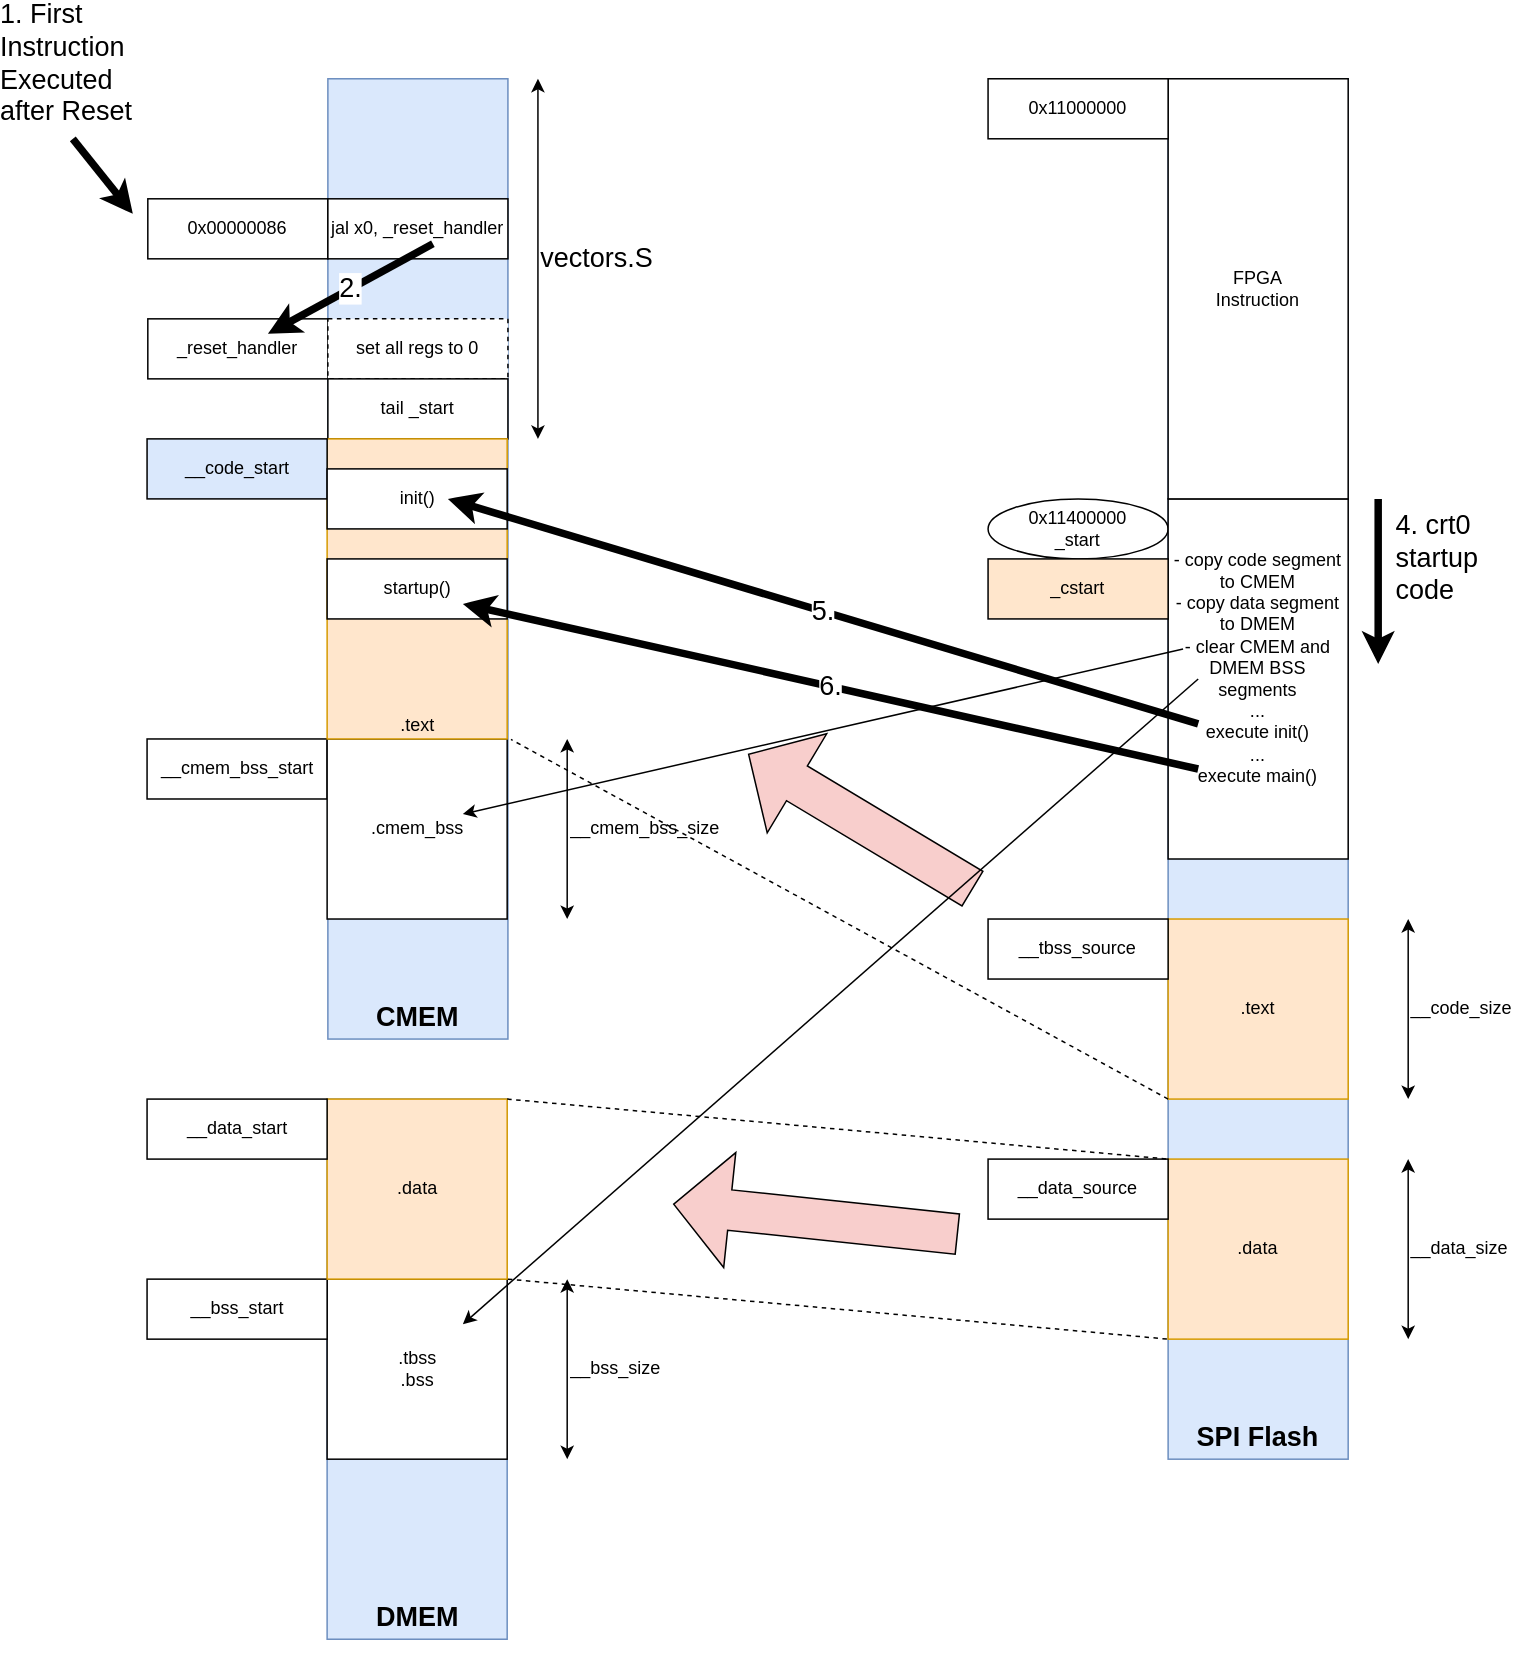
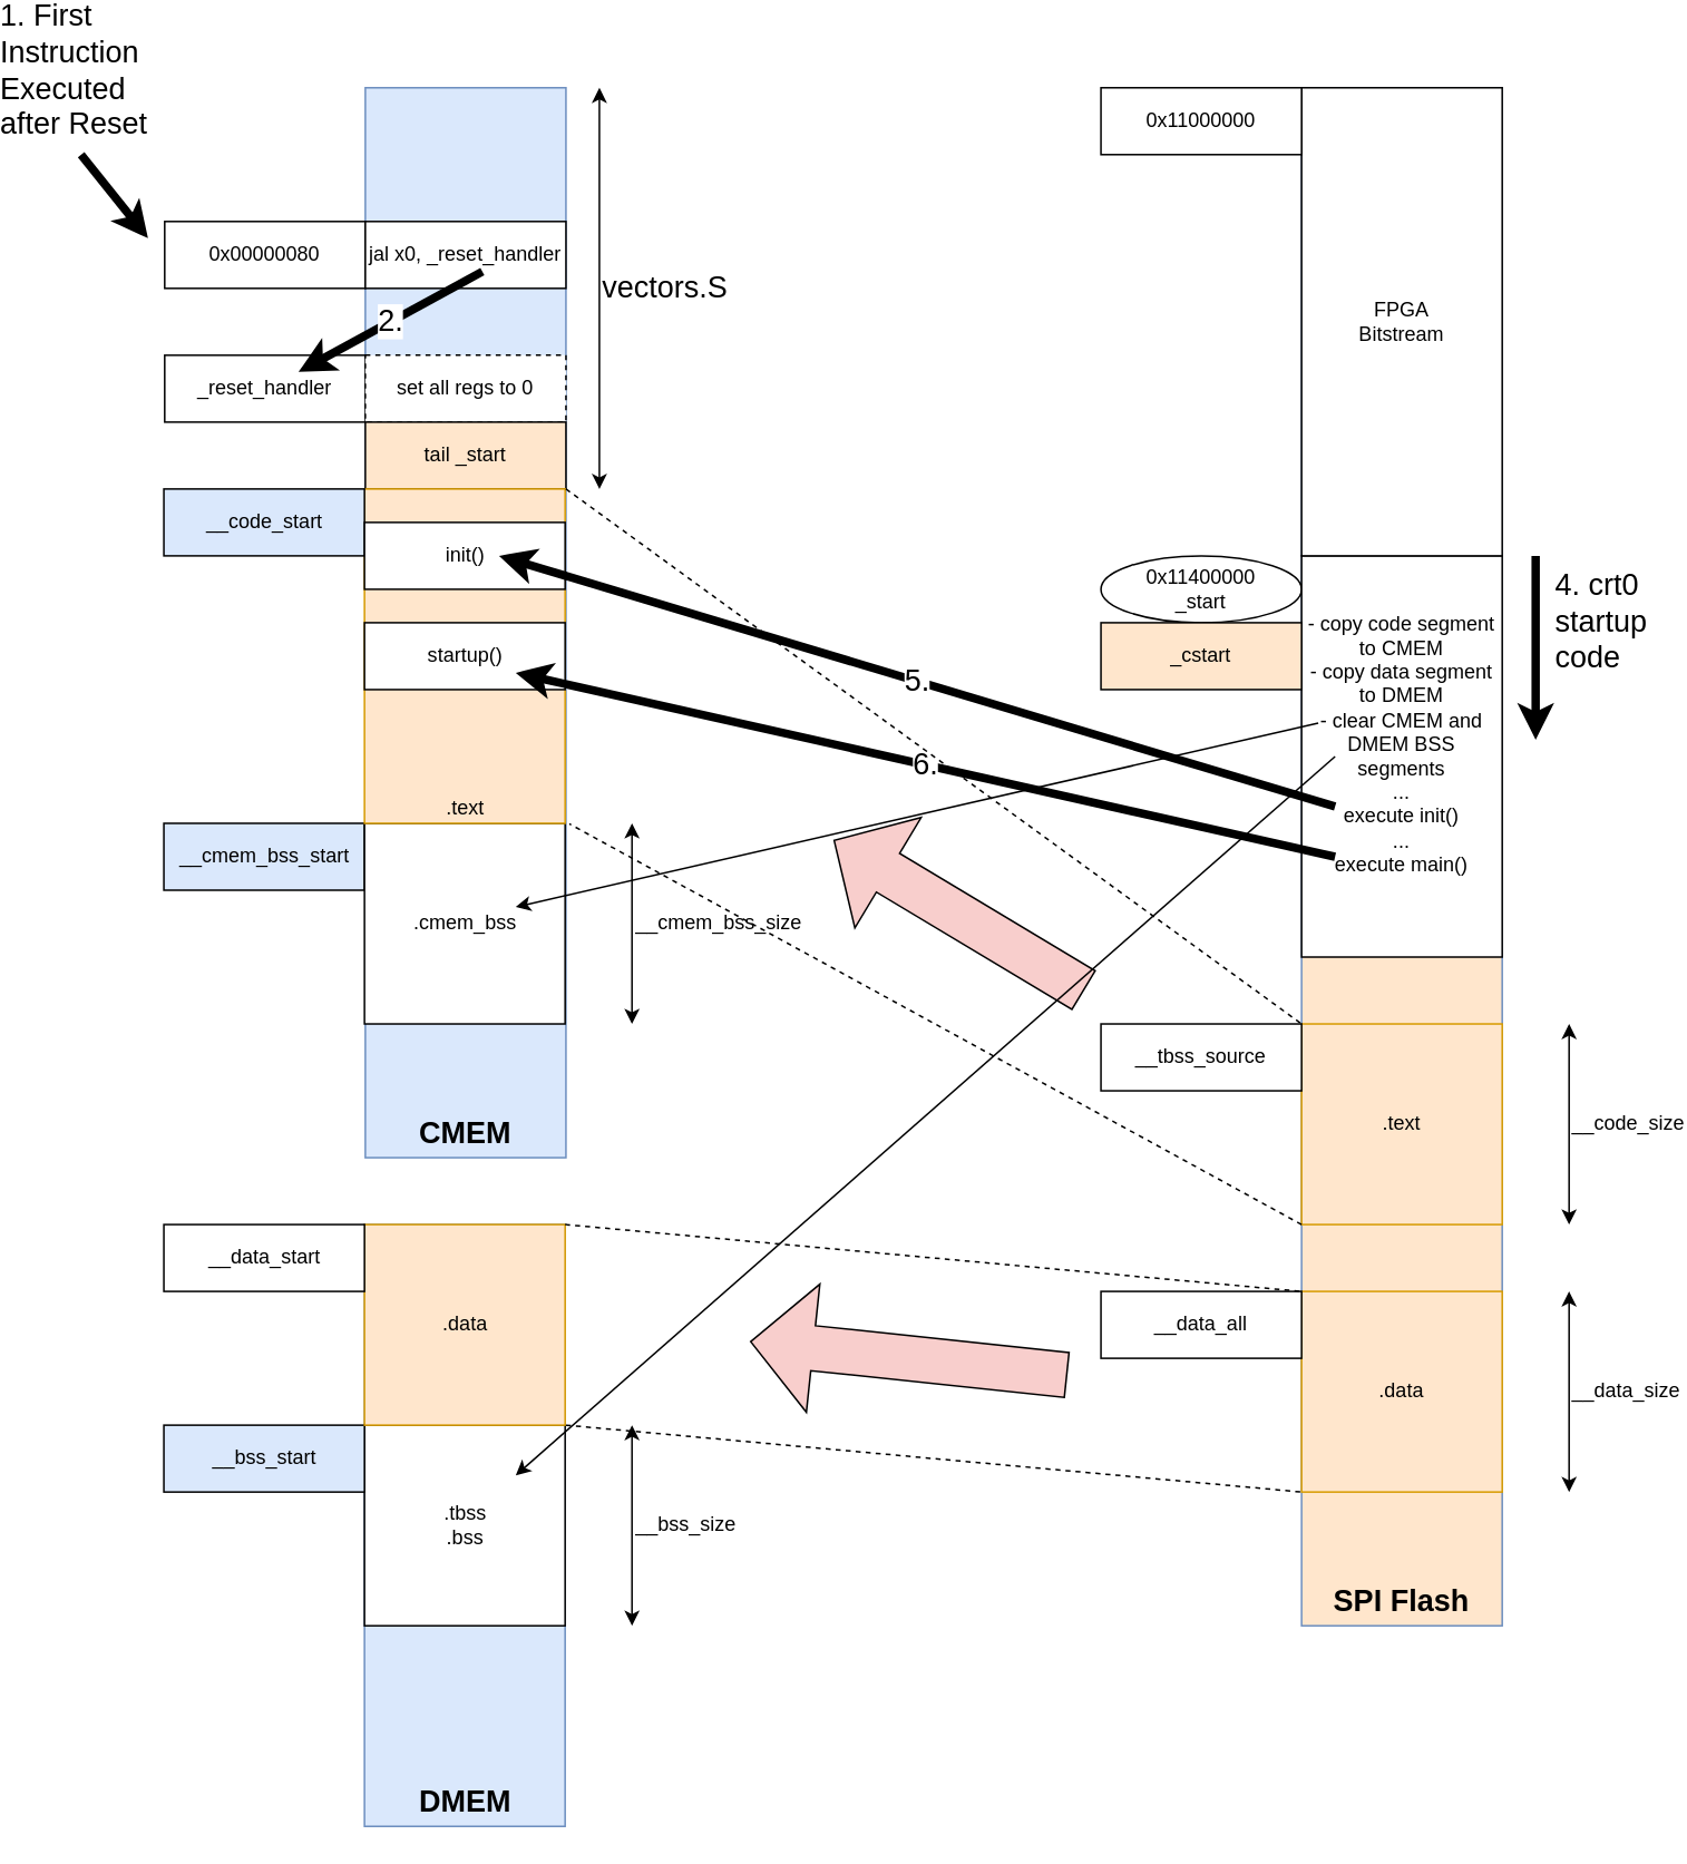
  <mxCell id="0" />
  <mxCell id="1" parent="0" />
  <mxCell id="2" value="" style="shape=flexArrow;endArrow=classic;html=1;rounded=0;endWidth=49;endSize=12.18;width=27;fillColor=#f8cecc;strokeColor=default;" parent="1" edge="1"><mxGeometry width="50" height="50" relative="1" as="geometry"><mxPoint x="620" y="560" as="sourcePoint" /><mxPoint x="470" y="470" as="targetPoint" /></mxGeometry></mxCell>
  <mxCell id="3" value="&lt;b&gt;&lt;font style=&quot;font-size: 18px;&quot;&gt;CMEM&lt;/font&gt;&lt;/b&gt;" style="rounded=0;whiteSpace=wrap;html=1;verticalAlign=bottom;fillColor=#dae8fc;strokeColor=#6c8ebf;strokeWidth=1;perimeterSpacing=0;" parent="1" vertex="1"><mxGeometry x="190" y="20" width="120" height="640" as="geometry" /></mxCell>
  <mxCell id="4" value="&lt;font style=&quot;font-size: 18px;&quot;&gt;&lt;b&gt;DMEM&lt;/b&gt;&lt;/font&gt;" style="rounded=0;whiteSpace=wrap;html=1;fillColor=#dae8fc;strokeColor=#6c8ebf;verticalAlign=bottom;" parent="1" vertex="1"><mxGeometry x="189.5" y="700" width="120" height="360" as="geometry" /></mxCell>
- <mxCell id="5" value="&lt;font style=&quot;font-size: 18px;&quot;&gt;&lt;b&gt;SPI Flash&lt;/b&gt;&lt;/font&gt;" style="rounded=0;whiteSpace=wrap;html=1;fillColor=#dae8fc;strokeColor=#6c8ebf;verticalAlign=bottom;" parent="1" vertex="1"><mxGeometry x="750" y="20" width="120" height="920" as="geometry" /></mxCell>
- <mxCell id="6" value="0x00000086" style="rounded=0;whiteSpace=wrap;html=1;" parent="1" vertex="1"><mxGeometry x="70" y="100" width="120" height="40" as="geometry" /></mxCell>
+ <mxCell id="5" value="&lt;font style=&quot;font-size: 18px;&quot;&gt;&lt;b&gt;SPI Flash&lt;/b&gt;&lt;/font&gt;" style="rounded=0;whiteSpace=wrap;html=1;fillColor=#ffe6cc;strokeColor=#6c8ebf;verticalAlign=bottom;" parent="1" vertex="1"><mxGeometry x="750" y="20" width="120" height="920" as="geometry" /></mxCell>
+ <mxCell id="6" value="0x00000080" style="rounded=0;whiteSpace=wrap;html=1;" parent="1" vertex="1"><mxGeometry x="70" y="100" width="120" height="40" as="geometry" /></mxCell>
  <mxCell id="7" value="_reset_handler" style="rounded=0;whiteSpace=wrap;html=1;" parent="1" vertex="1"><mxGeometry x="70" y="180" width="120" height="40" as="geometry" /></mxCell>
  <mxCell id="8" value="jal x0, _reset_handler" style="rounded=0;whiteSpace=wrap;html=1;" parent="1" vertex="1"><mxGeometry x="190" y="100" width="120" height="40" as="geometry" /></mxCell>
  <mxCell id="9" value="set all regs to 0" style="rounded=0;whiteSpace=wrap;html=1;dashed=1;" parent="1" vertex="1"><mxGeometry x="190" y="180" width="120" height="40" as="geometry" /></mxCell>
- <mxCell id="10" value="tail _start" style="rounded=0;whiteSpace=wrap;html=1;" parent="1" vertex="1"><mxGeometry x="190" y="220" width="120" height="40" as="geometry" /></mxCell>
+ <mxCell id="10" value="tail _start" style="rounded=0;whiteSpace=wrap;html=1;fillColor=#ffe6cc;" parent="1" vertex="1"><mxGeometry x="190" y="220" width="120" height="40" as="geometry" /></mxCell>
  <mxCell id="11" value="0x11400000&lt;div&gt;_start&lt;/div&gt;" style="ellipse;whiteSpace=wrap;html=1;" parent="1" vertex="1"><mxGeometry x="630" y="300" width="120" height="40" as="geometry" /></mxCell>
  <mxCell id="12" value="&lt;div&gt;&lt;div&gt;- copy code segment to CMEM&lt;/div&gt;&lt;div&gt;- copy data segment to DMEM&lt;/div&gt;&lt;div&gt;- clear CMEM and DMEM BSS segments&lt;/div&gt;&lt;div&gt;...&lt;/div&gt;&lt;div&gt;execute init()&lt;/div&gt;&lt;div&gt;...&lt;/div&gt;&lt;div&gt;execute main()&lt;br&gt;&lt;div&gt;&lt;br&gt;&lt;/div&gt;&lt;/div&gt;&lt;/div&gt;" style="rounded=0;whiteSpace=wrap;html=1;" parent="1" vertex="1"><mxGeometry x="750" y="300" width="120" height="240" as="geometry" /></mxCell>
  <mxCell id="13" value="_cstart" style="rounded=0;whiteSpace=wrap;html=1;fillColor=#ffe6cc;" parent="1" vertex="1"><mxGeometry x="630" y="340" width="120" height="40" as="geometry" /></mxCell>
  <mxCell id="14" value=".text" style="rounded=0;whiteSpace=wrap;html=1;fillColor=#ffe6cc;strokeColor=#d79b00;" parent="1" vertex="1"><mxGeometry x="750" y="580" width="120" height="120" as="geometry" /></mxCell>
  <mxCell id="15" value="__tbss_source" style="rounded=0;whiteSpace=wrap;html=1;" parent="1" vertex="1"><mxGeometry x="630" y="580" width="120" height="40" as="geometry" /></mxCell>
  <mxCell id="16" value="__code_size" style="endArrow=classic;startArrow=classic;html=1;rounded=0;fontSize=12;align=left;" parent="1" edge="1"><mxGeometry width="50" height="50" relative="1" as="geometry"><mxPoint x="910" y="700" as="sourcePoint" /><mxPoint x="910" y="580" as="targetPoint" /></mxGeometry></mxCell>
- <mxCell id="17" value="__cmem_bss_start" style="rounded=0;whiteSpace=wrap;html=1;" parent="1" vertex="1"><mxGeometry x="69.5" y="460" width="120" height="40" as="geometry" /></mxCell>
+ <mxCell id="17" value="__cmem_bss_start" style="rounded=0;whiteSpace=wrap;html=1;fillColor=#dae8fc;" parent="1" vertex="1"><mxGeometry x="69.5" y="460" width="120" height="40" as="geometry" /></mxCell>
  <mxCell id="18" value=".cmem_bss" style="rounded=0;whiteSpace=wrap;html=1;" parent="1" vertex="1"><mxGeometry x="189.5" y="460" width="120" height="120" as="geometry" /></mxCell>
  <mxCell id="19" value="__cmem_bss_size" style="endArrow=classic;startArrow=classic;html=1;rounded=0;fontSize=12;align=left;" parent="1" edge="1"><mxGeometry width="50" height="50" relative="1" as="geometry"><mxPoint x="349.5" y="580" as="sourcePoint" /><mxPoint x="349.5" y="460" as="targetPoint" /></mxGeometry></mxCell>
  <mxCell id="20" value=".data" style="rounded=0;whiteSpace=wrap;html=1;fillColor=#ffe6cc;strokeColor=#d79b00;" parent="1" vertex="1"><mxGeometry x="750" y="740" width="120" height="120" as="geometry" /></mxCell>
- <mxCell id="21" value="__data_source" style="rounded=0;whiteSpace=wrap;html=1;" parent="1" vertex="1"><mxGeometry x="630" y="740" width="120" height="40" as="geometry" /></mxCell>
+ <mxCell id="21" value="__data_all" style="rounded=0;whiteSpace=wrap;html=1;" parent="1" vertex="1"><mxGeometry x="630" y="740" width="120" height="40" as="geometry" /></mxCell>
  <mxCell id="22" value="__data_size" style="endArrow=classic;startArrow=classic;html=1;rounded=0;fontSize=12;align=left;" parent="1" edge="1"><mxGeometry width="50" height="50" relative="1" as="geometry"><mxPoint x="910" y="860" as="sourcePoint" /><mxPoint x="910" y="740" as="targetPoint" /></mxGeometry></mxCell>
  <mxCell id="23" value=".tbss&lt;div&gt;.bss&lt;/div&gt;" style="rounded=0;whiteSpace=wrap;html=1;" parent="1" vertex="1"><mxGeometry x="189.5" y="820" width="120" height="120" as="geometry" /></mxCell>
- <mxCell id="24" value="__bss_start" style="rounded=0;whiteSpace=wrap;html=1;" parent="1" vertex="1"><mxGeometry x="69.5" y="820" width="120" height="40" as="geometry" /></mxCell>
+ <mxCell id="24" value="__bss_start" style="rounded=0;whiteSpace=wrap;html=1;fillColor=#dae8fc;" parent="1" vertex="1"><mxGeometry x="69.5" y="820" width="120" height="40" as="geometry" /></mxCell>
  <mxCell id="25" value="__bss_size" style="endArrow=classic;startArrow=classic;html=1;rounded=0;fontSize=12;align=left;" parent="1" edge="1"><mxGeometry width="50" height="50" relative="1" as="geometry"><mxPoint x="349.5" y="940" as="sourcePoint" /><mxPoint x="349.5" y="820" as="targetPoint" /></mxGeometry></mxCell>
- <mxCell id="26" value="FPGA&lt;div&gt;Instruction&lt;/div&gt;" style="rounded=0;whiteSpace=wrap;html=1;" parent="1" vertex="1"><mxGeometry x="750" y="20" width="120" height="280" as="geometry" /></mxCell>
+ <mxCell id="26" value="FPGA&lt;div&gt;Bitstream&lt;/div&gt;" style="rounded=0;whiteSpace=wrap;html=1;" parent="1" vertex="1"><mxGeometry x="750" y="20" width="120" height="280" as="geometry" /></mxCell>
  <mxCell id="27" value="0x11000000" style="rounded=0;whiteSpace=wrap;html=1;" parent="1" vertex="1"><mxGeometry x="630" y="20" width="120" height="40" as="geometry" /></mxCell>
  <mxCell id="28" value=".text" style="rounded=0;whiteSpace=wrap;html=1;fillColor=#ffe6cc;strokeColor=#d79b00;verticalAlign=bottom;" parent="1" vertex="1"><mxGeometry x="189.5" y="260" width="120" height="200" as="geometry" /></mxCell>
  <mxCell id="29" value="__code_start" style="rounded=0;whiteSpace=wrap;html=1;fillColor=#dae8fc;" parent="1" vertex="1"><mxGeometry x="69.5" y="260" width="120" height="40" as="geometry" /></mxCell>
  <mxCell id="30" value="init()" style="rounded=0;whiteSpace=wrap;html=1;" parent="1" vertex="1"><mxGeometry x="189.5" y="280" width="120" height="40" as="geometry" /></mxCell>
  <mxCell id="31" value="startup()" style="rounded=0;whiteSpace=wrap;html=1;" parent="1" vertex="1"><mxGeometry x="189.5" y="340" width="120" height="40" as="geometry" /></mxCell>
  <mxCell id="32" value=".data" style="rounded=0;whiteSpace=wrap;html=1;fillColor=#ffe6cc;strokeColor=#d79b00;" parent="1" vertex="1"><mxGeometry x="189.5" y="700" width="120" height="120" as="geometry" /></mxCell>
  <mxCell id="33" value="__data_start" style="rounded=0;whiteSpace=wrap;html=1;" parent="1" vertex="1"><mxGeometry x="69.5" y="700" width="120" height="40" as="geometry" /></mxCell>
  <mxCell id="34" value="1. First&amp;nbsp;&lt;div&gt;Instruction&lt;div style=&quot;font-size: 18px;&quot;&gt;Executed&amp;nbsp;&lt;/div&gt;&lt;div style=&quot;font-size: 18px;&quot;&gt;after Reset&lt;/div&gt;&lt;/div&gt;" style="endArrow=classic;html=1;rounded=0;fontSize=18;strokeWidth=5;align=left;" parent="1" edge="1"><mxGeometry x="-1" y="-71" width="50" height="50" relative="1" as="geometry"><mxPoint x="20" y="60" as="sourcePoint" /><mxPoint x="60" y="110" as="targetPoint" /><mxPoint x="5" y="-94" as="offset" /></mxGeometry></mxCell>
  <mxCell id="35" value="2." style="endArrow=classic;html=1;rounded=0;exitX=0.5;exitY=0.75;exitDx=0;exitDy=0;exitPerimeter=0;entryX=0.667;entryY=0.25;entryDx=0;entryDy=0;entryPerimeter=0;fontSize=18;strokeWidth=5;" parent="1" target="7" edge="1"><mxGeometry width="50" height="50" relative="1" as="geometry"><mxPoint x="260" y="130" as="sourcePoint" /><mxPoint x="30" y="210" as="targetPoint" /></mxGeometry></mxCell>
  <mxCell id="36" value="&lt;font style=&quot;font-size: 18px;&quot;&gt;5.&lt;/font&gt;" style="endArrow=classic;html=1;rounded=0;exitX=0.167;exitY=0.625;exitDx=0;exitDy=0;exitPerimeter=0;entryX=0.671;entryY=0.5;entryDx=0;entryDy=0;entryPerimeter=0;strokeWidth=5;" parent="1" source="12" target="30" edge="1"><mxGeometry width="50" height="50" relative="1" as="geometry"><mxPoint x="560" y="490" as="sourcePoint" /><mxPoint x="610" y="440" as="targetPoint" /></mxGeometry></mxCell>
  <mxCell id="37" value="&lt;font style=&quot;font-size: 18px;&quot;&gt;6.&lt;/font&gt;" style="endArrow=classic;html=1;rounded=0;exitX=0.167;exitY=0.75;exitDx=0;exitDy=0;exitPerimeter=0;entryX=0.754;entryY=0.75;entryDx=0;entryDy=0;entryPerimeter=0;strokeWidth=5;" parent="1" source="12" target="31" edge="1"><mxGeometry width="50" height="50" relative="1" as="geometry"><mxPoint x="530" y="510" as="sourcePoint" /><mxPoint x="580" y="460" as="targetPoint" /></mxGeometry></mxCell>
  <mxCell id="38" value="" style="endArrow=none;html=1;rounded=0;entryX=1;entryY=0;entryDx=0;entryDy=0;exitX=1;exitY=0;exitDx=0;exitDy=0;dashed=1;" parent="1" source="32" target="21" edge="1"><mxGeometry width="50" height="50" relative="1" as="geometry"><mxPoint x="420" y="780" as="sourcePoint" /><mxPoint x="470" y="730" as="targetPoint" /></mxGeometry></mxCell>
  <mxCell id="39" value="" style="endArrow=none;html=1;rounded=0;entryX=0;entryY=1;entryDx=0;entryDy=0;dashed=1;" parent="1" target="20" edge="1"><mxGeometry width="50" height="50" relative="1" as="geometry"><mxPoint x="310" y="820" as="sourcePoint" /><mxPoint x="630" y="850" as="targetPoint" /></mxGeometry></mxCell>
+ <mxCell id="40" value="" style="endArrow=none;html=1;rounded=0;entryX=1;entryY=0;entryDx=0;entryDy=0;exitX=1;exitY=1;exitDx=0;exitDy=0;dashed=1;" parent="1" source="10" target="15" edge="1"><mxGeometry width="50" height="50" relative="1" as="geometry"><mxPoint x="570" y="630" as="sourcePoint" /><mxPoint x="620" y="580" as="targetPoint" /></mxGeometry></mxCell>
  <mxCell id="41" value="" style="endArrow=none;html=1;rounded=0;exitX=0;exitY=1;exitDx=0;exitDy=0;entryX=1.017;entryY=0.688;entryDx=0;entryDy=0;entryPerimeter=0;dashed=1;" parent="1" source="14" target="3" edge="1"><mxGeometry width="50" height="50" relative="1" as="geometry"><mxPoint x="540" y="640" as="sourcePoint" /><mxPoint x="590" y="590" as="targetPoint" /></mxGeometry></mxCell>
  <mxCell id="42" value="" style="endArrow=classic;html=1;rounded=0;exitX=0.083;exitY=0.417;exitDx=0;exitDy=0;exitPerimeter=0;entryX=0.754;entryY=0.417;entryDx=0;entryDy=0;entryPerimeter=0;" parent="1" source="12" target="18" edge="1"><mxGeometry width="50" height="50" relative="1" as="geometry"><mxPoint x="710.04" y="420" as="sourcePoint" /><mxPoint x="410" y="610" as="targetPoint" /></mxGeometry></mxCell>
  <mxCell id="43" value="" style="endArrow=classic;html=1;rounded=0;exitX=0.167;exitY=0.5;exitDx=0;exitDy=0;exitPerimeter=0;entryX=0.754;entryY=0.25;entryDx=0;entryDy=0;entryPerimeter=0;" parent="1" source="12" target="23" edge="1"><mxGeometry width="50" height="50" relative="1" as="geometry"><mxPoint x="440" y="640" as="sourcePoint" /><mxPoint x="490" y="590" as="targetPoint" /></mxGeometry></mxCell>
  <mxCell id="44" value="" style="shape=flexArrow;endArrow=classic;html=1;rounded=0;endWidth=49;endSize=12.18;width=27;fillColor=#f8cecc;strokeColor=default;" parent="1" edge="1"><mxGeometry width="50" height="50" relative="1" as="geometry"><mxPoint x="610" y="790" as="sourcePoint" /><mxPoint x="420" y="770" as="targetPoint" /></mxGeometry></mxCell>
  <mxCell id="45" value="4. crt0&amp;nbsp;&lt;div&gt;startup&amp;nbsp;&lt;/div&gt;&lt;div&gt;code&lt;/div&gt;" style="endArrow=classic;html=1;rounded=0;fontSize=18;align=left;strokeWidth=5;" parent="1" edge="1"><mxGeometry x="-0.273" y="10" width="50" height="50" relative="1" as="geometry"><mxPoint x="890" y="300" as="sourcePoint" /><mxPoint x="890" y="410" as="targetPoint" /><mxPoint as="offset" /></mxGeometry></mxCell>
  <mxCell id="46" value="&lt;font style=&quot;font-size: 18px;&quot;&gt;vectors.S&lt;/font&gt;" style="endArrow=classic;startArrow=classic;html=1;rounded=0;align=left;" parent="1" edge="1"><mxGeometry width="50" height="50" relative="1" as="geometry"><mxPoint x="330" y="260" as="sourcePoint" /><mxPoint x="330" y="20" as="targetPoint" /></mxGeometry></mxCell>
